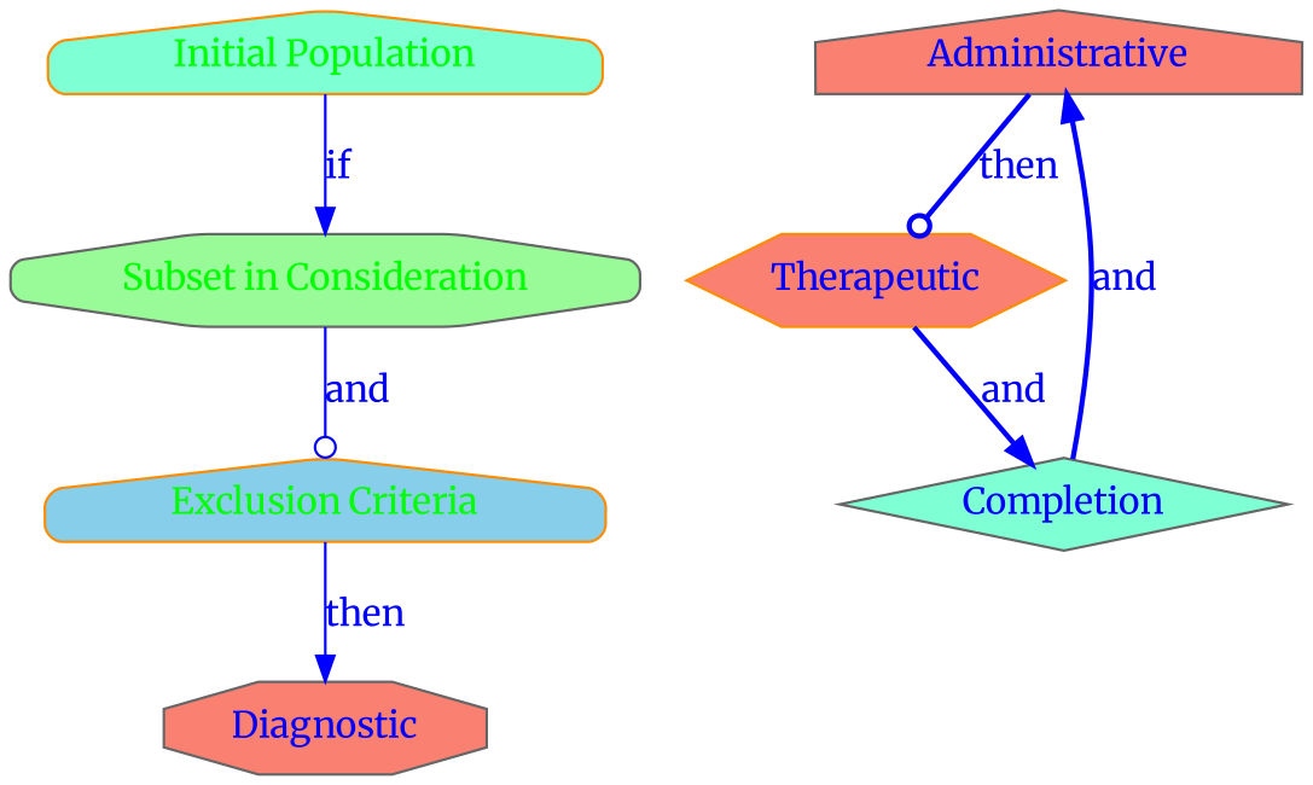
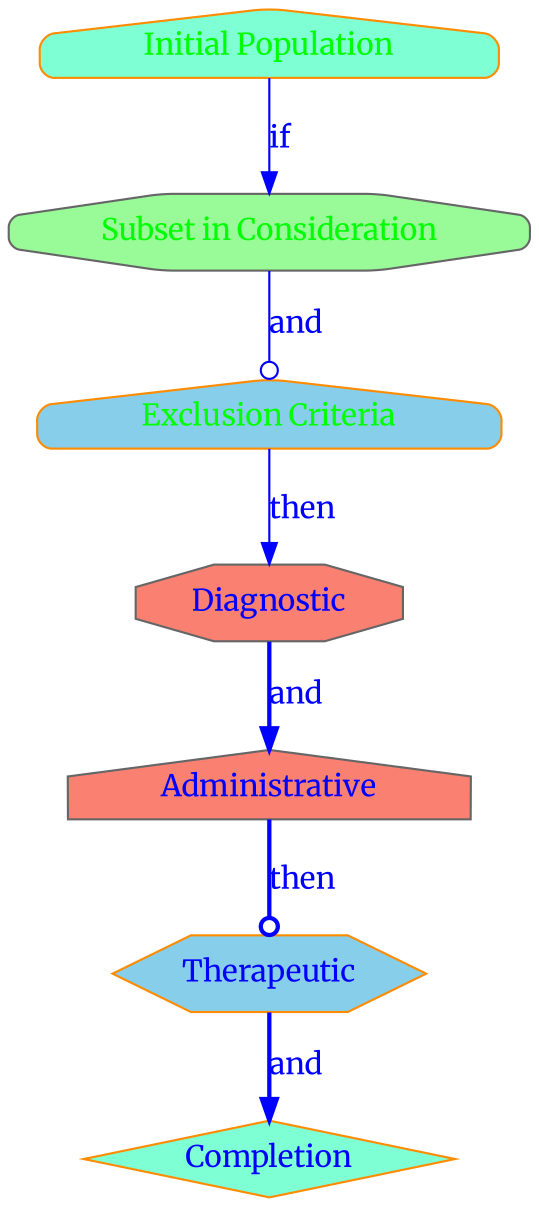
  digraph {
    fontname=Merriweather
    rankdir=TB
    node [color=gray40 fillcolor=aquamarine fontcolor=blue fontname=Merriweather shape=house style=filled]
    edge [arrowhead=normal color=blue fontcolor=blue fontname=Merriweather style=solid]
    n1 [color=darkorange fontcolor=green label="Initial Population" style="rounded,filled"]
    n2 [fillcolor=palegreen fontcolor=green label="Subset in Consideration" shape=octagon style="rounded,filled"]
    n3 [color=darkorange fillcolor=skyblue fontcolor=green label="Exclusion Criteria" style="rounded,filled"]
    n4 [fillcolor=salmon label=Diagnostic shape=octagon]
    n5 [fillcolor=salmon label=Administrative]
-   n6 [color=darkorange fillcolor=salmon label=Therapeutic shape=hexagon]
-   n7 [label=Completion shape=diamond]
+   n6 [color=darkorange fillcolor=skyblue label=Therapeutic shape=hexagon]
+   n7 [color=darkorange label=Completion shape=diamond]
    n1 -> n2 [label=if]
    n2 -> n3 [arrowhead=odot label=and]
    n3 -> n4 [label=then]
-   n7 -> n5 [label=and style=bold]
+   n4 -> n5 [label=and style=bold]
    n5 -> n6 [arrowhead=odot label=then style=bold]
    n6 -> n7 [label=and style=bold]
  }
